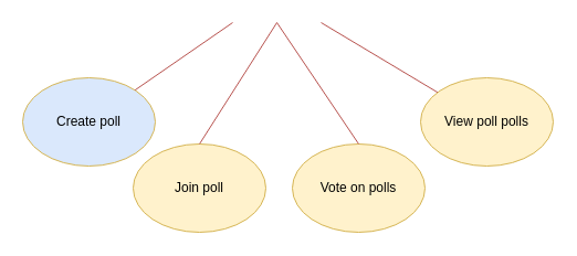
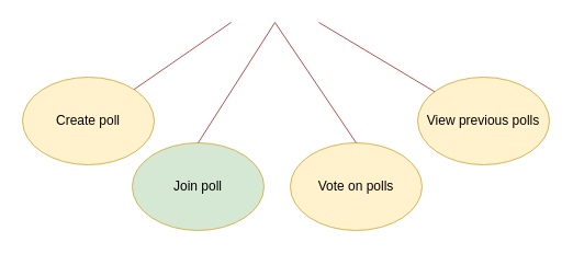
  <mxCell id="0" />
  <mxCell id="1" parent="0" />
- <mxCell id="2" value="Create poll" style="ellipse;whiteSpace=wrap;html=1;fillColor=#dae8fc;strokeColor=#d6b656;" vertex="1" parent="1"><mxGeometry x="20" y="70" width="120" height="80" as="geometry" /></mxCell>
+ <mxCell id="2" value="Create poll" style="ellipse;whiteSpace=wrap;html=1;fillColor=#fff2cc;strokeColor=#d6b656;" vertex="1" parent="1"><mxGeometry x="20" y="70" width="120" height="80" as="geometry" /></mxCell>
  <mxCell id="3" value="Vote on polls" style="ellipse;whiteSpace=wrap;html=1;fillColor=#fff2cc;strokeColor=#d6b656;" vertex="1" parent="1"><mxGeometry x="264" y="130" width="120" height="80" as="geometry" /></mxCell>
- <mxCell id="4" value="View poll polls" style="ellipse;whiteSpace=wrap;html=1;fillColor=#fff2cc;strokeColor=#d6b656;" vertex="1" parent="1"><mxGeometry x="380" y="70" width="120" height="80" as="geometry" /></mxCell>
+ <mxCell id="4" value="View previous polls" style="ellipse;whiteSpace=wrap;html=1;fillColor=#fff2cc;strokeColor=#d6b656;" vertex="1" parent="1"><mxGeometry x="380" y="70" width="120" height="80" as="geometry" /></mxCell>
  <mxCell id="5" value="" style="endArrow=none;html=1;rounded=0;fillColor=#f8cecc;strokeColor=#b85450;" edge="1" parent="1" source="2"><mxGeometry width="50" height="50" relative="1" as="geometry"><mxPoint x="130" y="70" as="sourcePoint" /><mxPoint x="210" y="20" as="targetPoint" /></mxGeometry></mxCell>
  <mxCell id="6" value="" style="endArrow=none;html=1;rounded=0;exitX=0.5;exitY=0;exitDx=0;exitDy=0;fillColor=#f8cecc;strokeColor=#b85450;" edge="1" parent="1" source="3"><mxGeometry width="50" height="50" relative="1" as="geometry"><mxPoint x="244.5" y="80" as="sourcePoint" /><mxPoint x="250" y="20" as="targetPoint" /></mxGeometry></mxCell>
  <mxCell id="7" value="" style="endArrow=none;html=1;rounded=0;fillColor=#f8cecc;strokeColor=#b85450;" edge="1" parent="1" source="4"><mxGeometry width="50" height="50" relative="1" as="geometry"><mxPoint x="390" y="70" as="sourcePoint" /><mxPoint x="290" y="20" as="targetPoint" /></mxGeometry></mxCell>
- <mxCell id="8" value="Join poll" style="ellipse;whiteSpace=wrap;html=1;fillColor=#fff2cc;strokeColor=#d6b656;" vertex="1" parent="1"><mxGeometry x="120" y="130" width="120" height="80" as="geometry" /></mxCell>
+ <mxCell id="8" value="Join poll" style="ellipse;whiteSpace=wrap;html=1;fillColor=#d5e8d4;strokeColor=#d6b656;" vertex="1" parent="1"><mxGeometry x="120" y="130" width="120" height="80" as="geometry" /></mxCell>
  <mxCell id="9" value="" style="endArrow=none;html=1;rounded=0;exitX=0.5;exitY=0;exitDx=0;exitDy=0;fillColor=#f8cecc;strokeColor=#b85450;" edge="1" parent="1" source="8"><mxGeometry width="50" height="50" relative="1" as="geometry"><mxPoint x="230" y="110" as="sourcePoint" /><mxPoint x="250" y="20" as="targetPoint" /></mxGeometry></mxCell>
